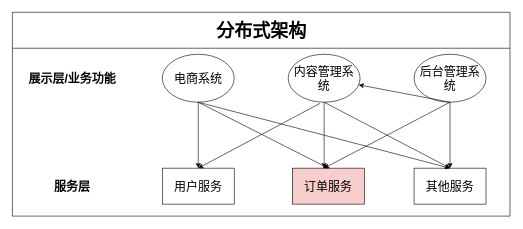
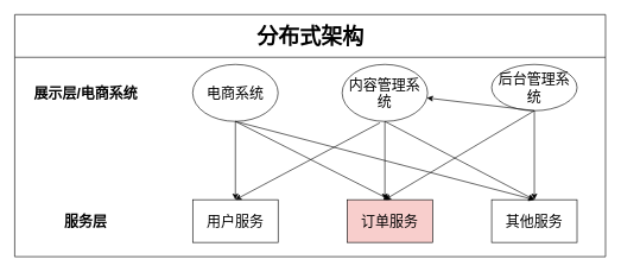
  <mxCell id="0" />
  <mxCell id="1" parent="0" />
  <mxCell id="2" value="内容管理系统" style="ellipse;whiteSpace=wrap;html=1;fontSize=20;" vertex="1" parent="1"><mxGeometry x="480" y="90" width="120" height="80" as="geometry" /></mxCell>
  <mxCell id="3" value="电商系统" style="ellipse;whiteSpace=wrap;html=1;fontSize=20;" vertex="1" parent="1"><mxGeometry x="270" y="90" width="120" height="80" as="geometry" /></mxCell>
- <mxCell id="4" value="后台管理系统" style="ellipse;whiteSpace=wrap;html=1;fontSize=20;" vertex="1" parent="1"><mxGeometry x="690" y="90" width="120" height="80" as="geometry" /></mxCell>
+ <mxCell id="4" value="后台管理系统" style="ellipse;whiteSpace=wrap;html=1;fontSize=20;" vertex="1" parent="1"><mxGeometry x="690" y="90" width="120" height="65" as="geometry" /></mxCell>
  <mxCell id="5" value="用户服务" style="rounded=0;whiteSpace=wrap;html=1;fontSize=20;" vertex="1" parent="1"><mxGeometry x="270" y="280" width="120" height="60" as="geometry" /></mxCell>
  <mxCell id="6" value="订单服务" style="rounded=0;whiteSpace=wrap;html=1;fontSize=20;fillColor=#f8cecc;" vertex="1" parent="1"><mxGeometry x="487" y="280" width="120" height="60" as="geometry" /></mxCell>
  <mxCell id="7" value="其他服务" style="rounded=0;whiteSpace=wrap;html=1;fontSize=20;" vertex="1" parent="1"><mxGeometry x="690" y="280" width="120" height="60" as="geometry" /></mxCell>
  <mxCell id="8" value="" style="endArrow=classic;html=1;fontSize=20;exitX=0.5;exitY=1;exitDx=0;exitDy=0;" edge="1" parent="1" source="3"><mxGeometry width="50" height="50" relative="1" as="geometry"><mxPoint x="400" y="300" as="sourcePoint" /><mxPoint x="330" y="280" as="targetPoint" /></mxGeometry></mxCell>
  <mxCell id="9" value="" style="endArrow=classic;html=1;fontSize=20;exitX=0.442;exitY=1.025;exitDx=0;exitDy=0;entryX=0.5;entryY=0;entryDx=0;entryDy=0;exitPerimeter=0;" edge="1" parent="1" source="2" target="5"><mxGeometry width="50" height="50" relative="1" as="geometry"><mxPoint x="340" y="180" as="sourcePoint" /><mxPoint x="310" y="290" as="targetPoint" /></mxGeometry></mxCell>
  <mxCell id="10" value="" style="endArrow=classic;html=1;fontSize=20;exitX=0.5;exitY=1;exitDx=0;exitDy=0;" edge="1" parent="1" source="4" target="2"><mxGeometry width="50" height="50" relative="1" as="geometry"><mxPoint x="543.04" y="182" as="sourcePoint" /><mxPoint x="340" y="290" as="targetPoint" /></mxGeometry></mxCell>
  <mxCell id="11" value="" style="endArrow=classic;html=1;fontSize=20;exitX=0.5;exitY=1;exitDx=0;exitDy=0;entryX=0.5;entryY=0;entryDx=0;entryDy=0;" edge="1" parent="1" source="3" target="6"><mxGeometry width="50" height="50" relative="1" as="geometry"><mxPoint x="553.04" y="192" as="sourcePoint" /><mxPoint x="350" y="300" as="targetPoint" /></mxGeometry></mxCell>
  <mxCell id="12" value="" style="endArrow=classic;html=1;fontSize=20;exitX=0.5;exitY=1;exitDx=0;exitDy=0;" edge="1" parent="1" source="2"><mxGeometry width="50" height="50" relative="1" as="geometry"><mxPoint x="563.04" y="202" as="sourcePoint" /><mxPoint x="540" y="280" as="targetPoint" /></mxGeometry></mxCell>
  <mxCell id="13" value="" style="endArrow=classic;html=1;fontSize=20;entryX=0.5;entryY=0;entryDx=0;entryDy=0;exitX=0.5;exitY=1;exitDx=0;exitDy=0;" edge="1" parent="1" source="2" target="7"><mxGeometry width="50" height="50" relative="1" as="geometry"><mxPoint x="540" y="180" as="sourcePoint" /><mxPoint x="450" y="250" as="targetPoint" /></mxGeometry></mxCell>
  <mxCell id="14" value="" style="endArrow=classic;html=1;fontSize=20;exitX=0.5;exitY=1;exitDx=0;exitDy=0;" edge="1" parent="1" source="4"><mxGeometry width="50" height="50" relative="1" as="geometry"><mxPoint x="400" y="300" as="sourcePoint" /><mxPoint x="540" y="280" as="targetPoint" /></mxGeometry></mxCell>
  <mxCell id="15" value="" style="endArrow=classic;html=1;fontSize=20;exitX=0.5;exitY=1;exitDx=0;exitDy=0;entryX=0.5;entryY=0;entryDx=0;entryDy=0;" edge="1" parent="1" source="4" target="7"><mxGeometry width="50" height="50" relative="1" as="geometry"><mxPoint x="573.04" y="212" as="sourcePoint" /><mxPoint x="370" y="320" as="targetPoint" /></mxGeometry></mxCell>
  <mxCell id="16" value="" style="endArrow=classic;html=1;fontSize=20;exitX=0.5;exitY=1;exitDx=0;exitDy=0;entryX=0.5;entryY=0;entryDx=0;entryDy=0;" edge="1" parent="1" source="3" target="7"><mxGeometry width="50" height="50" relative="1" as="geometry"><mxPoint x="583.04" y="222" as="sourcePoint" /><mxPoint x="380" y="330" as="targetPoint" /></mxGeometry></mxCell>
  <mxCell id="17" value="分布式架构" style="swimlane;html=1;startSize=60;horizontal=1;containerType=tree;newEdgeStyle={&quot;edgeStyle&quot;:&quot;elbowEdgeStyle&quot;,&quot;startArrow&quot;:&quot;none&quot;,&quot;endArrow&quot;:&quot;none&quot;};fontSize=30;fontStyle=1" vertex="1" parent="1"><mxGeometry x="20" y="20" width="830" height="340" as="geometry" /></mxCell>
  <mxCell id="18" value="&lt;font style=&quot;font-size: 20px&quot;&gt;服务层&lt;/font&gt;" style="rounded=0;whiteSpace=wrap;html=1;fontSize=20;fontStyle=1;strokeColor=none;" vertex="1" parent="17"><mxGeometry x="20" y="260" width="160" height="60" as="geometry" /></mxCell>
- <mxCell id="19" value="&lt;font style=&quot;font-size: 20px;&quot;&gt;展示层/业务功能&lt;/font&gt;" style="rounded=0;whiteSpace=wrap;html=1;fontSize=20;fontStyle=1;strokeColor=none;" vertex="1" parent="17"><mxGeometry x="20" y="80" width="160" height="60" as="geometry" /></mxCell>
+ <mxCell id="19" value="&lt;font style=&quot;font-size: 20px;&quot;&gt;展示层/电商系统&lt;/font&gt;" style="rounded=0;whiteSpace=wrap;html=1;fontSize=20;fontStyle=1;strokeColor=none;" vertex="1" parent="17"><mxGeometry x="20" y="80" width="160" height="60" as="geometry" /></mxCell>
